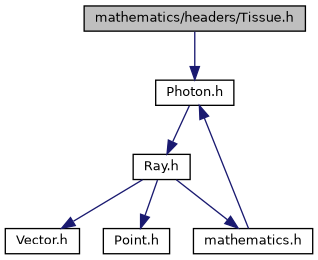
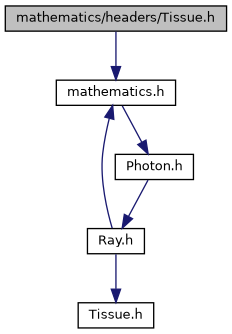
  digraph {
    node [color=black fillcolor=white fontname=Helvetica fontsize=10 shape=record style=filled]
    edge [color=midnightblue fontname=Helvetica fontsize=10 labelfontname=Helvetica labelfontsize=10 style=solid]
    n1 [fillcolor=grey75 fontcolor=black height=0.2 label="mathematics/headers/Tissue.h" width=0.4]
    n2 [height=0.2 label="Photon.h" width=0.4]
    n3 [height=0.2 label="Ray.h" width=0.4]
-   n4 [height=0.2 label="Vector.h" width=0.4]
    n5 [height=0.2 label="mathematics.h" width=0.4]
-   n6 [height=0.2 label="Point.h" width=0.4]
-   n1 -> n2
+   n6 [height=0.2 label="Tissue.h" width=0.4]
+   n1 -> n5
    n2 -> n3
-   n3 -> n4
    n3 -> n5
    n3 -> n6
    n5 -> n2
  }
